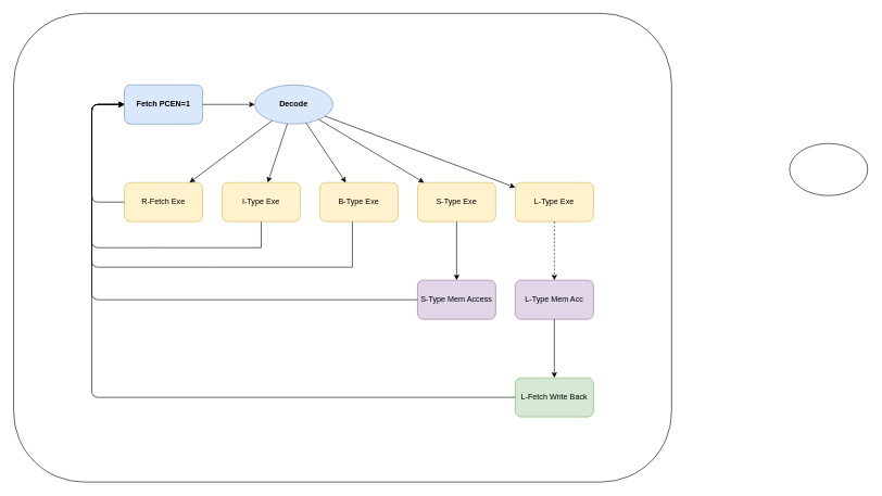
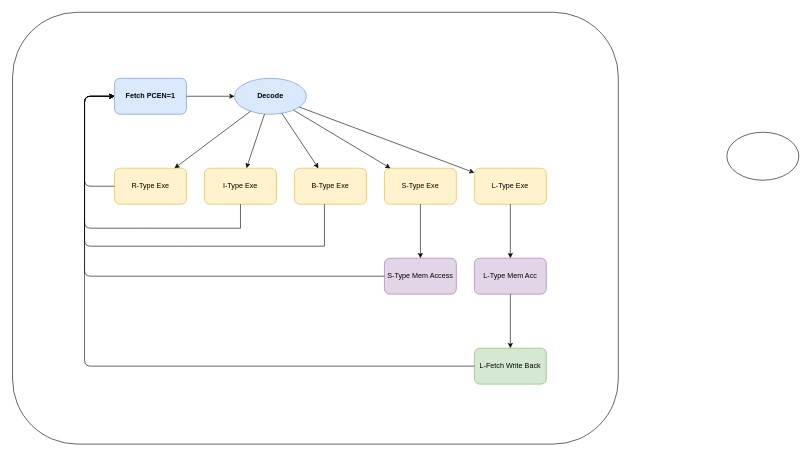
  <mxCell id="0" />
  <mxCell id="1" parent="0" />
  <mxCell id="2" value="" style="rounded=1;whiteSpace=wrap;html=1;" vertex="1" parent="1"><mxGeometry x="20" y="20" width="1010" height="720" as="geometry" /></mxCell>
  <mxCell id="3" value="Fetch PCEN=1" style="rounded=1;whiteSpace=wrap;html=1;fillColor=#dae8fc;strokeColor=#6c8ebf;fontSize=12;fontStyle=1;" vertex="1" parent="1"><mxGeometry x="190" y="130" width="120" height="60" as="geometry" /></mxCell>
  <mxCell id="4" value="Decode" style="ellipse;whiteSpace=wrap;html=1;fillColor=#dae8fc;strokeColor=#6c8ebf;fontSize=12;fontStyle=1;" vertex="1" parent="1"><mxGeometry x="390" y="130" width="120" height="60" as="geometry" /></mxCell>
- <mxCell id="5" value="R-Fetch Exe" style="rounded=1;whiteSpace=wrap;html=1;fillColor=#fff2cc;strokeColor=#d6b656;fontSize=12;" vertex="1" parent="1"><mxGeometry x="190" y="280" width="120" height="60" as="geometry" /></mxCell>
+ <mxCell id="5" value="R-Type Exe" style="rounded=1;whiteSpace=wrap;html=1;fillColor=#fff2cc;strokeColor=#d6b656;fontSize=12;" vertex="1" parent="1"><mxGeometry x="190" y="280" width="120" height="60" as="geometry" /></mxCell>
  <mxCell id="6" value="I-Type Exe" style="rounded=1;whiteSpace=wrap;html=1;fillColor=#fff2cc;strokeColor=#d6b656;fontSize=12;" vertex="1" parent="1"><mxGeometry x="340" y="280" width="120" height="60" as="geometry" /></mxCell>
  <mxCell id="7" style="edgeStyle=orthogonalEdgeStyle;rounded=0;orthogonalLoop=1;jettySize=auto;html=1;strokeColor=none;" edge="1" parent="1" source="8"><mxGeometry relative="1" as="geometry"><mxPoint x="550" y="410" as="targetPoint" /></mxGeometry></mxCell>
  <mxCell id="8" value="B-Type Exe" style="rounded=1;whiteSpace=wrap;html=1;fillColor=#fff2cc;strokeColor=#d6b656;fontSize=12;" vertex="1" parent="1"><mxGeometry x="490" y="280" width="120" height="60" as="geometry" /></mxCell>
  <mxCell id="9" value="S-Type Exe" style="rounded=1;whiteSpace=wrap;html=1;fillColor=#fff2cc;strokeColor=#d6b656;fontSize=12;" vertex="1" parent="1"><mxGeometry x="640" y="280" width="120" height="60" as="geometry" /></mxCell>
  <mxCell id="10" value="L-Type Exe" style="rounded=1;whiteSpace=wrap;html=1;fillColor=#fff2cc;strokeColor=#d6b656;fontSize=12;" vertex="1" parent="1"><mxGeometry x="790" y="280" width="120" height="60" as="geometry" /></mxCell>
  <mxCell id="11" value="S-Type Mem Access" style="rounded=1;whiteSpace=wrap;html=1;fillColor=#e1d5e7;strokeColor=#9673a6;fontSize=12;" vertex="1" parent="1"><mxGeometry x="640" y="430" width="120" height="60" as="geometry" /></mxCell>
  <mxCell id="12" value="L-Type Mem Acc" style="rounded=1;whiteSpace=wrap;html=1;fillColor=#e1d5e7;strokeColor=#9673a6;fontSize=12;" vertex="1" parent="1"><mxGeometry x="790" y="430" width="120" height="60" as="geometry" /></mxCell>
  <mxCell id="13" value="L-Fetch Write Back" style="rounded=1;whiteSpace=wrap;html=1;fillColor=#d5e8d4;strokeColor=#82b366;fontSize=12;" vertex="1" parent="1"><mxGeometry x="790" y="580" width="120" height="60" as="geometry" /></mxCell>
  <mxCell id="14" edge="1" parent="1" source="3" target="4"><mxGeometry relative="1" as="geometry" /></mxCell>
  <mxCell id="15" edge="1" parent="1" source="4" target="5"><mxGeometry relative="1" as="geometry" /></mxCell>
  <mxCell id="16" edge="1" parent="1" source="4" target="6"><mxGeometry relative="1" as="geometry" /></mxCell>
  <mxCell id="17" edge="1" parent="1" source="4" target="8"><mxGeometry relative="1" as="geometry" /></mxCell>
  <mxCell id="18" edge="1" parent="1" source="4" target="9"><mxGeometry relative="1" as="geometry" /></mxCell>
  <mxCell id="19" edge="1" parent="1" source="4" target="10"><mxGeometry relative="1" as="geometry" /></mxCell>
  <mxCell id="20" edge="1" parent="1" source="9" target="11"><mxGeometry relative="1" as="geometry" /></mxCell>
- <mxCell id="21" edge="1" parent="1" source="10" target="12" style="dashed=1;"><mxGeometry relative="1" as="geometry" /></mxCell>
+ <mxCell id="21" edge="1" parent="1" source="10" target="12"><mxGeometry relative="1" as="geometry" /></mxCell>
  <mxCell id="22" edge="1" parent="1" source="12" target="13"><mxGeometry relative="1" as="geometry" /></mxCell>
  <mxCell id="23" edge="1" parent="1" source="5" target="3"><mxGeometry relative="1" as="geometry"><Array as="points"><mxPoint x="140" y="310" /><mxPoint x="140" y="160" /></Array></mxGeometry></mxCell>
  <mxCell id="24" edge="1" parent="1" target="3"><mxGeometry relative="1" as="geometry"><Array as="points"><mxPoint x="240" y="380" /><mxPoint x="140" y="380" /><mxPoint x="140" y="160" /></Array><mxPoint x="400" y="380" as="sourcePoint" /></mxGeometry></mxCell>
  <mxCell id="25" edge="1" parent="1" target="3"><mxGeometry relative="1" as="geometry"><Array as="points"><mxPoint x="310" y="410" /><mxPoint x="140" y="410" /><mxPoint x="140" y="160" /></Array><mxPoint x="540" y="410" as="sourcePoint" /></mxGeometry></mxCell>
  <mxCell id="26" edge="1" parent="1" source="11" target="3"><mxGeometry relative="1" as="geometry"><Array as="points"><mxPoint x="140" y="460" /><mxPoint x="140" y="160" /></Array></mxGeometry></mxCell>
  <mxCell id="27" edge="1" parent="1" source="13" target="3"><mxGeometry relative="1" as="geometry"><Array as="points"><mxPoint x="140" y="610" /><mxPoint x="140" y="160" /></Array></mxGeometry></mxCell>
  <mxCell id="28" value="" style="endArrow=none;html=1;rounded=0;" edge="1" parent="1"><mxGeometry width="50" height="50" relative="1" as="geometry"><mxPoint x="540" y="410" as="sourcePoint" /><mxPoint x="540" y="340" as="targetPoint" /></mxGeometry></mxCell>
  <mxCell id="29" value="" style="endArrow=none;html=1;rounded=0;entryX=0.5;entryY=1;entryDx=0;entryDy=0;" edge="1" parent="1" target="6"><mxGeometry width="50" height="50" relative="1" as="geometry"><mxPoint x="400" y="380" as="sourcePoint" /><mxPoint x="450" y="330" as="targetPoint" /></mxGeometry></mxCell>
  <mxCell id="30" value="" style="ellipse;whiteSpace=wrap;html=1;" vertex="1" parent="1"><mxGeometry x="1211" y="220" width="120" height="80" as="geometry" /></mxCell>
